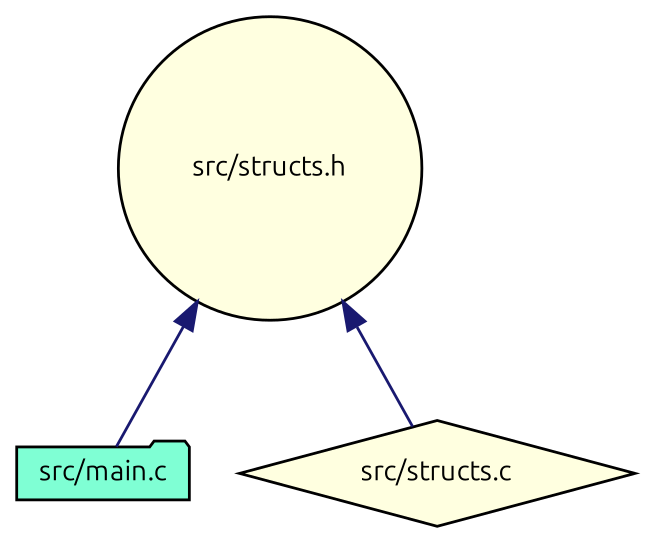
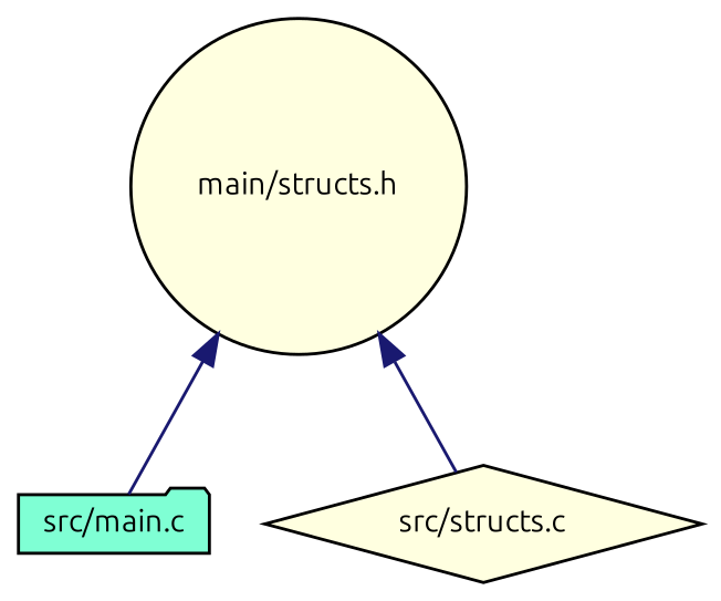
  digraph {
    fontname=Ubuntu
    node [color=black fillcolor=lightyellow fontname=Ubuntu fontsize=10 style=filled]
    edge [color=midnightblue dir=back fontname=Ubuntu fontsize=10 labelfontname=Helvetica labelfontsize=10 style=solid]
-   n1 [fontcolor=black height=0.2 label="src/structs.h" shape=circle width=0.4]
+   n1 [fontcolor=black height=0.2 label="main/structs.h" shape=circle width=0.4]
    n2 [fillcolor=aquamarine height=0.2 label="src/main.c" shape=folder width=0.4]
    n3 [height=0.2 label="src/structs.c" shape=diamond width=0.4]
    n1 -> n2
    n1 -> n3
  }
